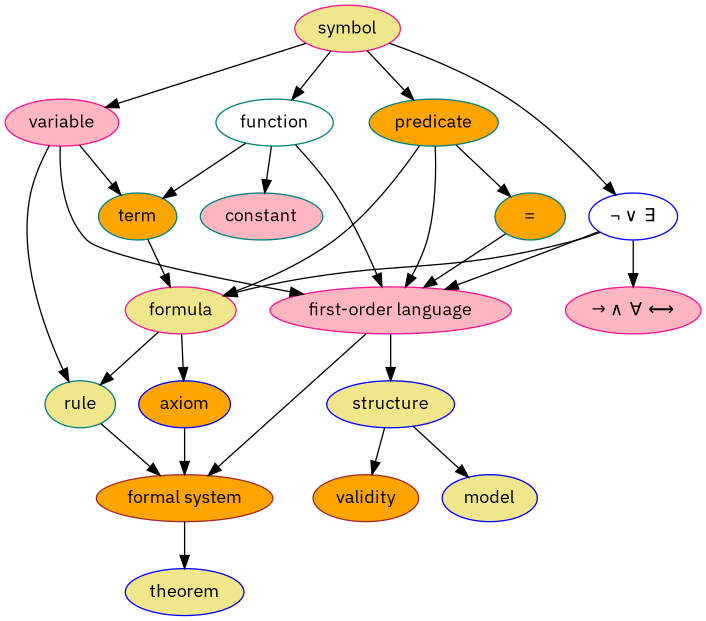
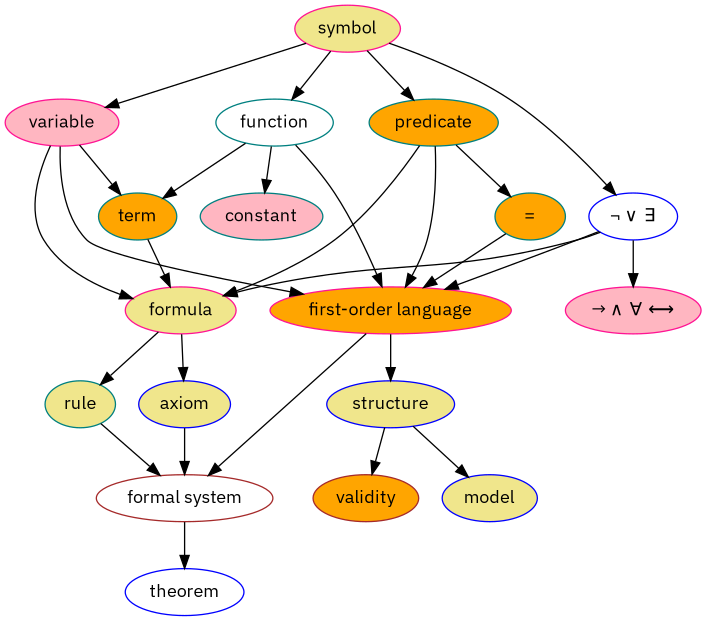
  digraph {
    fontname="IBM Plex Sans"
    node [color=teal fillcolor=khaki fontname="IBM Plex Sans" style=filled]
    edge [fontname="IBM Plex Sans"]
    symbol [color=deeppink]
    variable [color=deeppink fillcolor=lightpink]
    function [fillcolor=white]
    predicate [fillcolor=orange]
    n5 [color=blue fillcolor=white label="¬ ∨ ∃"]
    constant [fillcolor=lightpink]
    n7 [fillcolor=orange label="="]
    n8 [color=deeppink fillcolor=lightpink label="→ ∧ ∀ ⟷"]
-   n9 [color=deeppink fillcolor=lightpink label="first-order language"]
-   n10 [color=brown fillcolor=orange label="formal system"]
+   n9 [color=deeppink fillcolor=orange label="first-order language"]
+   n10 [color=brown fillcolor=white label="formal system"]
    term [fillcolor=orange]
    formula [color=deeppink]
-   axiom [color=blue fillcolor=orange]
+   axiom [color=blue]
    rule
-   theorem [color=blue]
+   theorem [color=blue fillcolor=white]
    structure [color=blue]
    model [color=blue]
    validity [color=brown fillcolor=orange]
    subgraph sub_1 {
      color=lightgrey
      label=symbols
      rankdir=LR
      style=filled
      symbol
      variable
      function
      predicate
      n5
      constant
      n7
      n8
    }
    subgraph sub_2 {
      color=lightgrey
      label=syntax
      style=filled
      n9
      n10
      term
      formula
      axiom
      rule
      theorem
    }
    subgraph sub_3 {
      color=lightgrey
      label=semantics
      style=filled
      structure
      model
      validity
    }
    symbol -> variable
    symbol -> function
    symbol -> predicate
    symbol -> n5
    variable -> n9
    variable -> term
-   variable -> rule
+   variable -> formula
    function -> constant
    function -> n9
    function -> term
    predicate -> n7
    predicate -> n9
    predicate -> formula
    n5 -> n8
    n5 -> n9
    n5 -> formula
    n7 -> n9
    n9 -> n10
    n9 -> structure
    n10 -> theorem
    term -> formula
    formula -> axiom
    formula -> rule
    axiom -> n10
    rule -> n10
    structure -> model
    structure -> validity
  }
